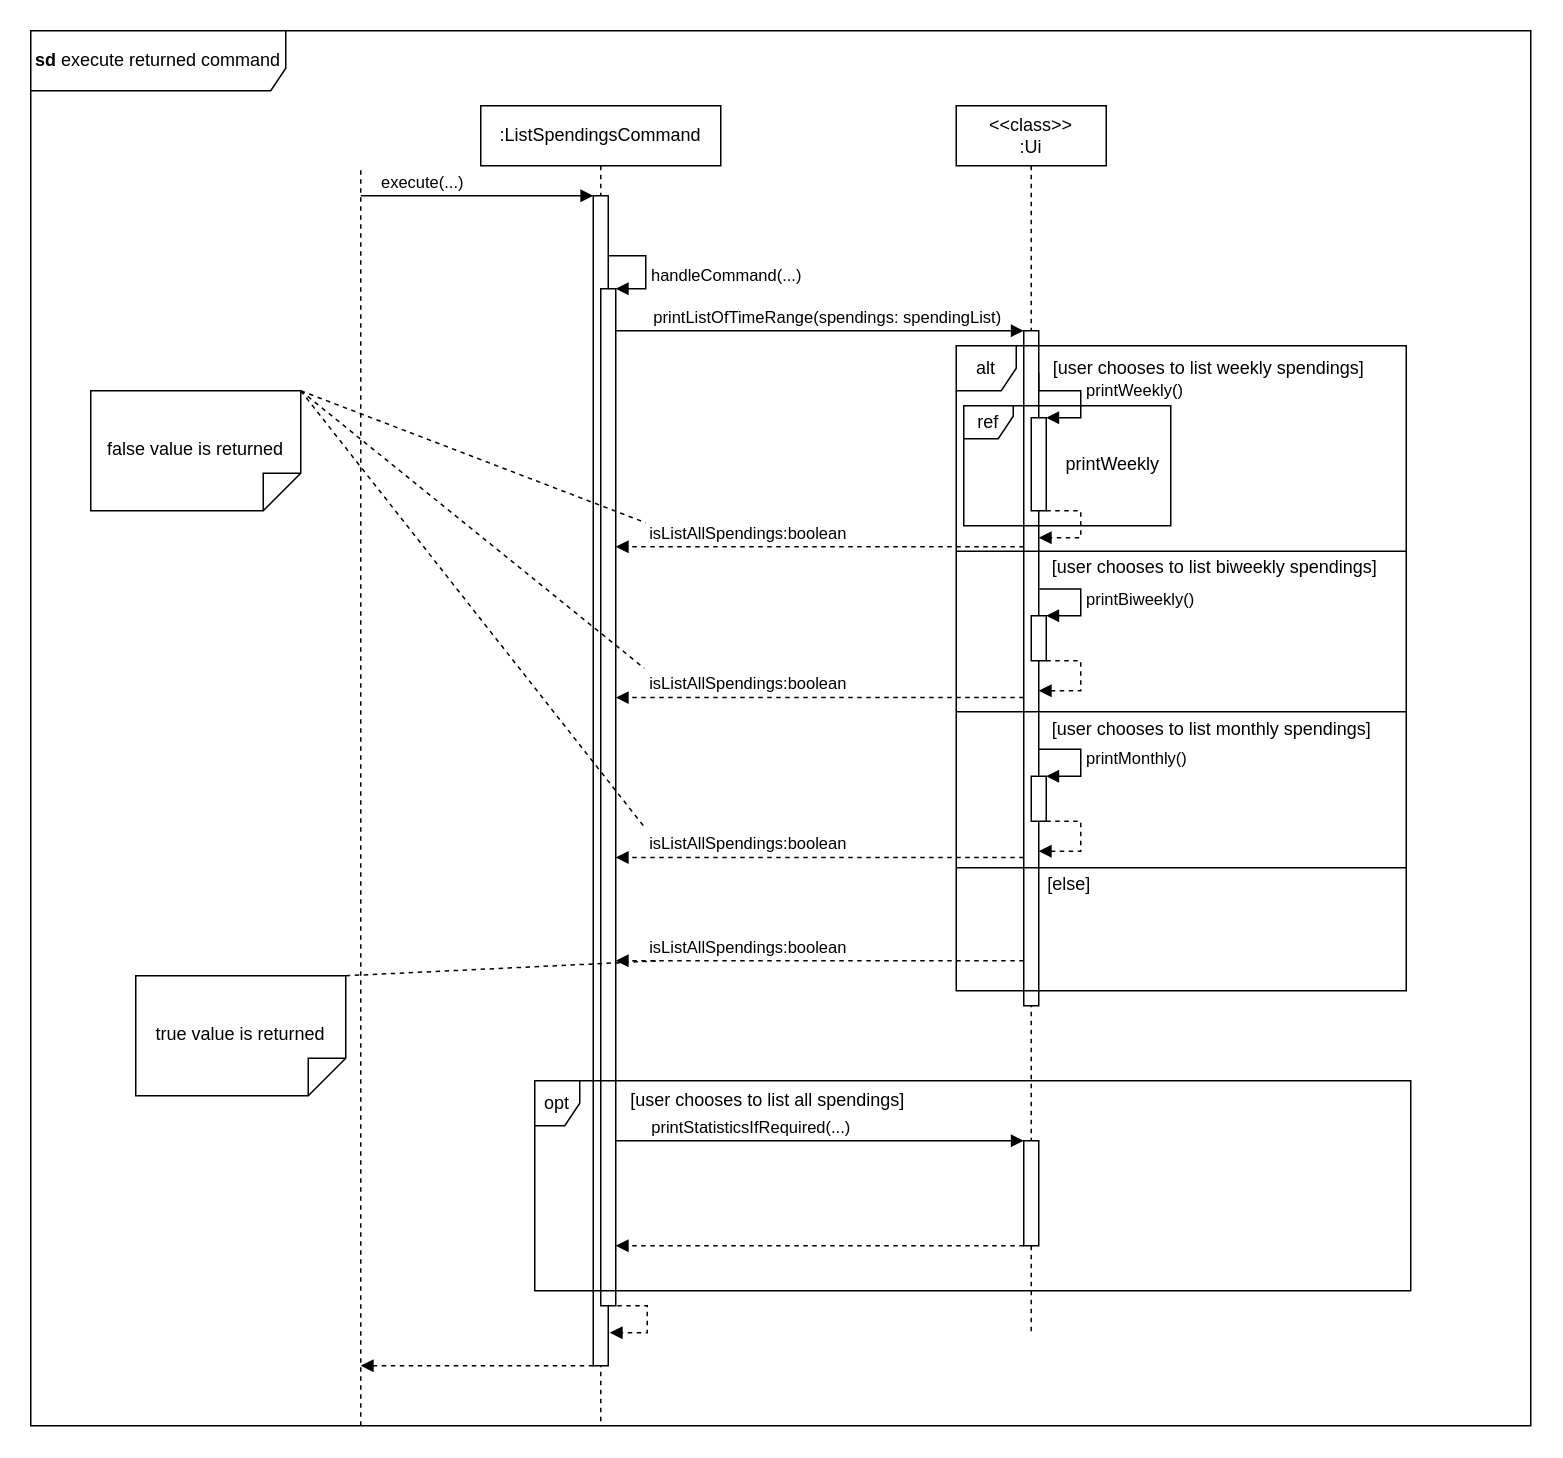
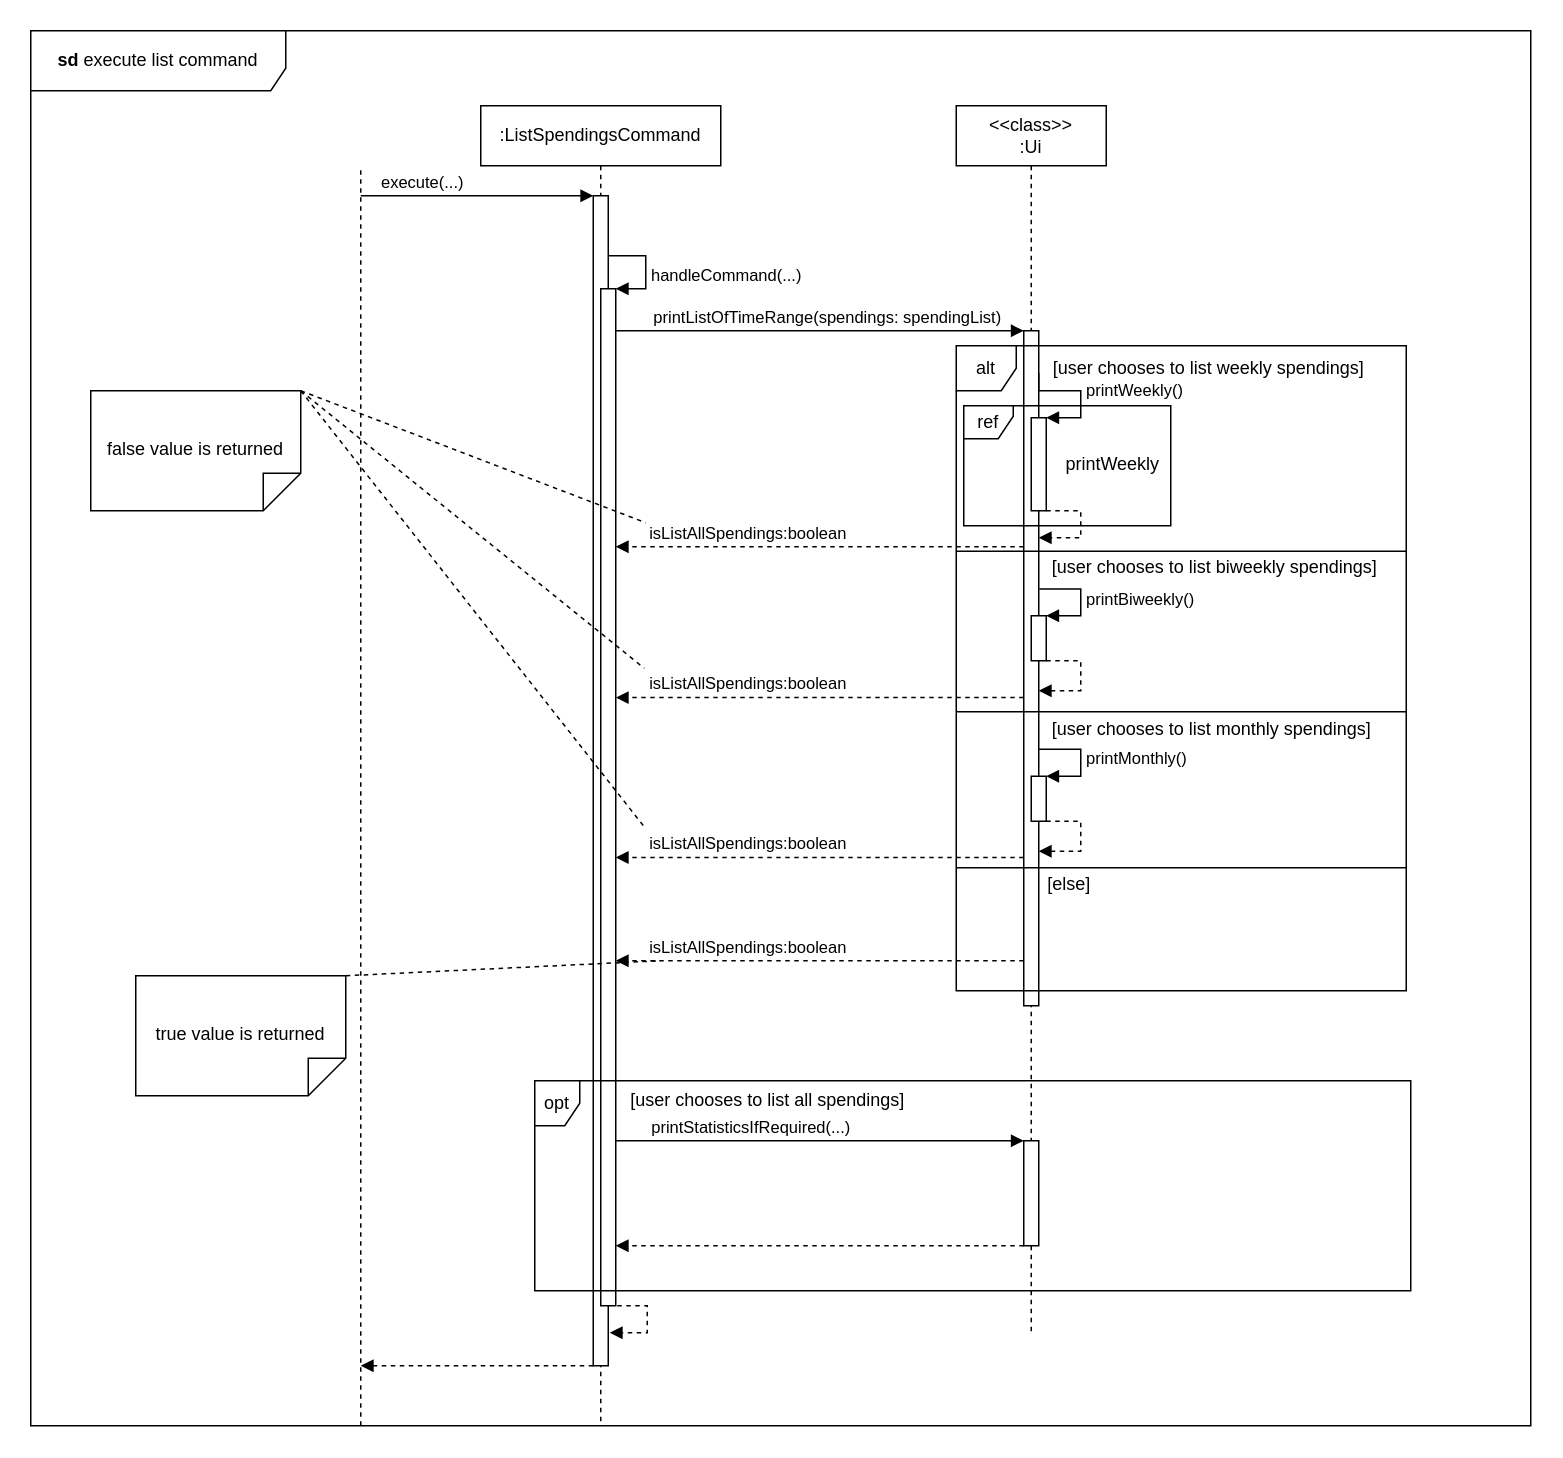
  <mxCell id="0" />
  <mxCell id="1" parent="0" />
  <mxCell id="2" value="" style="endArrow=none;dashed=1;html=1;rounded=0;" parent="1" edge="1"><mxGeometry width="50" height="50" relative="1" as="geometry"><mxPoint x="240" y="950" as="sourcePoint" /><mxPoint x="240" y="110" as="targetPoint" /></mxGeometry></mxCell>
  <mxCell id="3" value=":ListSpendingsCommand" style="shape=umlLifeline;perimeter=lifelinePerimeter;whiteSpace=wrap;html=1;container=1;dropTarget=0;collapsible=0;recursiveResize=0;outlineConnect=0;portConstraint=eastwest;newEdgeStyle={&quot;curved&quot;:0,&quot;rounded&quot;:0};" parent="1" vertex="1"><mxGeometry x="320" y="70" width="160" height="880" as="geometry" /></mxCell>
  <mxCell id="4" value="" style="html=1;points=[[0,0,0,0,5],[0,1,0,0,-5],[1,0,0,0,5],[1,1,0,0,-5]];perimeter=orthogonalPerimeter;outlineConnect=0;targetShapes=umlLifeline;portConstraint=eastwest;newEdgeStyle={&quot;curved&quot;:0,&quot;rounded&quot;:0};" parent="3" vertex="1"><mxGeometry x="75" y="60" width="10" height="780" as="geometry" /></mxCell>
  <mxCell id="5" value="" style="html=1;verticalAlign=bottom;labelBackgroundColor=none;endArrow=block;endFill=1;rounded=0;" parent="1" target="4" edge="1"><mxGeometry width="160" relative="1" as="geometry"><mxPoint x="240" y="130" as="sourcePoint" /><mxPoint x="380" y="130" as="targetPoint" /></mxGeometry></mxCell>
  <mxCell id="6" value="execute(...)" style="edgeLabel;html=1;align=center;verticalAlign=middle;resizable=0;points=[];" parent="5" vertex="1" connectable="0"><mxGeometry x="-0.382" relative="1" as="geometry"><mxPoint x="-8" y="-10" as="offset" /></mxGeometry></mxCell>
  <mxCell id="7" value="" style="html=1;points=[[0,0,0,0,5],[0,1,0,0,-5],[1,0,0,0,5],[1,1,0,0,-5]];perimeter=orthogonalPerimeter;outlineConnect=0;targetShapes=umlLifeline;portConstraint=eastwest;newEdgeStyle={&quot;curved&quot;:0,&quot;rounded&quot;:0};" parent="1" vertex="1"><mxGeometry x="400" y="192" width="10" height="678" as="geometry" /></mxCell>
  <mxCell id="8" value="handleCommand(...)" style="html=1;align=left;spacingLeft=2;endArrow=block;rounded=0;edgeStyle=orthogonalEdgeStyle;curved=0;rounded=0;" parent="1" source="4" edge="1"><mxGeometry x="0.129" relative="1" as="geometry"><mxPoint x="405" y="162" as="sourcePoint" /><Array as="points"><mxPoint x="430" y="170" /><mxPoint x="430" y="192" /></Array><mxPoint x="410" y="192" as="targetPoint" /><mxPoint as="offset" /></mxGeometry></mxCell>
  <mxCell id="9" value="" style="html=1;align=left;spacingLeft=2;endArrow=block;rounded=0;edgeStyle=orthogonalEdgeStyle;curved=0;rounded=0;dashed=1;" parent="1" edge="1"><mxGeometry x="0.129" relative="1" as="geometry"><mxPoint x="411" y="870" as="sourcePoint" /><Array as="points"><mxPoint x="431" y="870" /><mxPoint x="431" y="888" /></Array><mxPoint x="406" y="888" as="targetPoint" /><mxPoint as="offset" /></mxGeometry></mxCell>
  <mxCell id="10" value="&amp;lt;&amp;lt;class&amp;gt;&amp;gt;&lt;div&gt;:Ui&lt;/div&gt;" style="shape=umlLifeline;perimeter=lifelinePerimeter;whiteSpace=wrap;html=1;container=1;dropTarget=0;collapsible=0;recursiveResize=0;outlineConnect=0;portConstraint=eastwest;newEdgeStyle={&quot;curved&quot;:0,&quot;rounded&quot;:0};" parent="1" vertex="1"><mxGeometry x="637" y="70" width="100" height="820" as="geometry" /></mxCell>
  <mxCell id="11" value="" style="html=1;points=[[0,0,0,0,5],[0,1,0,0,-5],[1,0,0,0,5],[1,1,0,0,-5]];perimeter=orthogonalPerimeter;outlineConnect=0;targetShapes=umlLifeline;portConstraint=eastwest;newEdgeStyle={&quot;curved&quot;:0,&quot;rounded&quot;:0};" parent="10" vertex="1"><mxGeometry x="45" y="150" width="10" height="450" as="geometry" /></mxCell>
  <mxCell id="12" value="" style="html=1;verticalAlign=bottom;labelBackgroundColor=none;endArrow=block;endFill=1;rounded=0;" parent="1" target="11" edge="1"><mxGeometry width="160" relative="1" as="geometry"><mxPoint x="410" y="220" as="sourcePoint" /><mxPoint x="570" y="220" as="targetPoint" /></mxGeometry></mxCell>
  <mxCell id="13" value="printListOfTimeRange(spendings: spendingList)" style="edgeLabel;html=1;align=center;verticalAlign=middle;resizable=0;points=[];" parent="12" vertex="1" connectable="0"><mxGeometry x="0.378" relative="1" as="geometry"><mxPoint x="-47" y="-10" as="offset" /></mxGeometry></mxCell>
  <mxCell id="14" value="alt" style="shape=umlFrame;whiteSpace=wrap;html=1;pointerEvents=0;width=40;height=30;" parent="1" vertex="1"><mxGeometry x="637" y="230" width="300" height="430" as="geometry" /></mxCell>
  <mxCell id="15" value="[user chooses to list weekly spendings]" style="text;html=1;align=center;verticalAlign=middle;resizable=0;points=[];autosize=1;strokeColor=none;fillColor=none;" parent="1" vertex="1"><mxGeometry x="690" y="230" width="230" height="30" as="geometry" /></mxCell>
  <mxCell id="16" value="" style="html=1;points=[[0,0,0,0,5],[0,1,0,0,-5],[1,0,0,0,5],[1,1,0,0,-5]];perimeter=orthogonalPerimeter;outlineConnect=0;targetShapes=umlLifeline;portConstraint=eastwest;newEdgeStyle={&quot;curved&quot;:0,&quot;rounded&quot;:0};" parent="1" vertex="1"><mxGeometry x="687" y="278" width="10" height="62" as="geometry" /></mxCell>
  <mxCell id="17" value="printWeekly()" style="html=1;align=left;spacingLeft=2;endArrow=block;rounded=0;edgeStyle=orthogonalEdgeStyle;curved=0;rounded=0;" parent="1" edge="1"><mxGeometry x="-0.012" relative="1" as="geometry"><mxPoint x="692" y="248" as="sourcePoint" /><Array as="points"><mxPoint x="692" y="260" /><mxPoint x="720" y="260" /><mxPoint x="720" y="278" /></Array><mxPoint x="697" y="278" as="targetPoint" /><mxPoint as="offset" /></mxGeometry></mxCell>
  <mxCell id="18" value="" style="html=1;align=left;spacingLeft=2;endArrow=block;rounded=0;edgeStyle=orthogonalEdgeStyle;curved=0;rounded=0;dashed=1;" parent="1" source="16" target="11" edge="1"><mxGeometry x="-0.029" relative="1" as="geometry"><mxPoint x="707" y="340" as="sourcePoint" /><Array as="points"><mxPoint x="720" y="340" /><mxPoint x="720" y="358" /></Array><mxPoint x="712" y="358" as="targetPoint" /><mxPoint as="offset" /></mxGeometry></mxCell>
  <mxCell id="19" value="ref" style="shape=umlFrame;whiteSpace=wrap;html=1;pointerEvents=0;width=33;height=22;" parent="1" vertex="1"><mxGeometry x="642" y="270" width="138" height="80" as="geometry" /></mxCell>
  <mxCell id="20" value="printWeekly" style="text;html=1;align=center;verticalAlign=middle;resizable=0;points=[];autosize=1;strokeColor=none;fillColor=none;" parent="1" vertex="1"><mxGeometry x="696" y="294" width="90" height="30" as="geometry" /></mxCell>
  <mxCell id="21" value="" style="line;strokeWidth=1;fillColor=none;align=left;verticalAlign=middle;spacingTop=-1;spacingLeft=3;spacingRight=3;rotatable=0;labelPosition=right;points=[];portConstraint=eastwest;strokeColor=inherit;" parent="1" vertex="1"><mxGeometry x="637" y="363" width="300" height="8" as="geometry" /></mxCell>
  <mxCell id="22" value="[user chooses to list biweekly spendings]" style="text;html=1;align=center;verticalAlign=middle;resizable=0;points=[];autosize=1;strokeColor=none;fillColor=none;" parent="1" vertex="1"><mxGeometry x="689" y="363" width="240" height="30" as="geometry" /></mxCell>
  <mxCell id="23" value="" style="html=1;points=[[0,0,0,0,5],[0,1,0,0,-5],[1,0,0,0,5],[1,1,0,0,-5]];perimeter=orthogonalPerimeter;outlineConnect=0;targetShapes=umlLifeline;portConstraint=eastwest;newEdgeStyle={&quot;curved&quot;:0,&quot;rounded&quot;:0};" parent="1" vertex="1"><mxGeometry x="687" y="410" width="10" height="30" as="geometry" /></mxCell>
  <mxCell id="24" value="printBiweekly()" style="html=1;align=left;spacingLeft=2;endArrow=block;rounded=0;edgeStyle=orthogonalEdgeStyle;curved=0;rounded=0;exitX=0.014;exitY=0.974;exitDx=0;exitDy=0;exitPerimeter=0;" parent="1" source="22" edge="1"><mxGeometry x="-0.012" relative="1" as="geometry"><mxPoint x="692" y="380" as="sourcePoint" /><Array as="points"><mxPoint x="720" y="392" /><mxPoint x="720" y="410" /></Array><mxPoint x="697" y="410" as="targetPoint" /><mxPoint as="offset" /></mxGeometry></mxCell>
  <mxCell id="25" value="" style="html=1;align=left;spacingLeft=2;endArrow=block;rounded=0;edgeStyle=orthogonalEdgeStyle;curved=0;rounded=0;dashed=1;" parent="1" source="23" target="11" edge="1"><mxGeometry x="-0.029" relative="1" as="geometry"><mxPoint x="707" y="472" as="sourcePoint" /><Array as="points"><mxPoint x="720" y="440" /><mxPoint x="720" y="460" /></Array><mxPoint x="692" y="490" as="targetPoint" /><mxPoint as="offset" /></mxGeometry></mxCell>
  <mxCell id="26" value="" style="line;strokeWidth=1;fillColor=none;align=left;verticalAlign=middle;spacingTop=-1;spacingLeft=3;spacingRight=3;rotatable=0;labelPosition=right;points=[];portConstraint=eastwest;strokeColor=inherit;" parent="1" vertex="1"><mxGeometry x="637" y="470" width="300" height="8" as="geometry" /></mxCell>
  <mxCell id="27" value="[user chooses to list monthly spendings]" style="text;html=1;align=center;verticalAlign=middle;resizable=0;points=[];autosize=1;strokeColor=none;fillColor=none;" parent="1" vertex="1"><mxGeometry x="687" y="471" width="240" height="30" as="geometry" /></mxCell>
  <mxCell id="28" value="printMonthly()" style="html=1;align=left;spacingLeft=2;endArrow=block;rounded=0;edgeStyle=orthogonalEdgeStyle;curved=0;rounded=0;exitX=0.014;exitY=0.974;exitDx=0;exitDy=0;exitPerimeter=0;" parent="1" edge="1"><mxGeometry x="-0.012" relative="1" as="geometry"><mxPoint x="692" y="499" as="sourcePoint" /><Array as="points"><mxPoint x="720" y="499" /><mxPoint x="720" y="517" /></Array><mxPoint x="697" y="517" as="targetPoint" /><mxPoint as="offset" /></mxGeometry></mxCell>
  <mxCell id="29" value="" style="html=1;points=[[0,0,0,0,5],[0,1,0,0,-5],[1,0,0,0,5],[1,1,0,0,-5]];perimeter=orthogonalPerimeter;outlineConnect=0;targetShapes=umlLifeline;portConstraint=eastwest;newEdgeStyle={&quot;curved&quot;:0,&quot;rounded&quot;:0};" parent="1" vertex="1"><mxGeometry x="687" y="517" width="10" height="30" as="geometry" /></mxCell>
  <mxCell id="30" value="" style="html=1;align=left;spacingLeft=2;endArrow=block;rounded=0;edgeStyle=orthogonalEdgeStyle;curved=0;rounded=0;dashed=1;" parent="1" source="29" edge="1"><mxGeometry x="-0.029" relative="1" as="geometry"><mxPoint x="707" y="579" as="sourcePoint" /><Array as="points"><mxPoint x="720" y="547" /><mxPoint x="720" y="567" /></Array><mxPoint x="692" y="567" as="targetPoint" /><mxPoint as="offset" /></mxGeometry></mxCell>
  <mxCell id="31" value="" style="line;strokeWidth=1;fillColor=none;align=left;verticalAlign=middle;spacingTop=-1;spacingLeft=3;spacingRight=3;rotatable=0;labelPosition=right;points=[];portConstraint=eastwest;strokeColor=inherit;" parent="1" vertex="1"><mxGeometry x="637" y="574" width="300" height="8" as="geometry" /></mxCell>
  <mxCell id="32" value="[else]" style="text;html=1;align=center;verticalAlign=middle;resizable=0;points=[];autosize=1;strokeColor=none;fillColor=none;" parent="1" vertex="1"><mxGeometry x="687" y="574" width="50" height="30" as="geometry" /></mxCell>
  <mxCell id="33" value="" style="html=1;verticalAlign=bottom;labelBackgroundColor=none;endArrow=block;endFill=1;dashed=1;rounded=0;" parent="1" edge="1"><mxGeometry width="160" relative="1" as="geometry"><mxPoint x="682" y="364" as="sourcePoint" /><mxPoint x="410" y="364" as="targetPoint" /></mxGeometry></mxCell>
  <mxCell id="34" value="isListAllSpendings:boolean" style="edgeLabel;html=1;align=center;verticalAlign=middle;resizable=0;points=[];" parent="33" vertex="1" connectable="0"><mxGeometry x="0.108" y="-3" relative="1" as="geometry"><mxPoint x="-34" y="-7" as="offset" /></mxGeometry></mxCell>
  <mxCell id="35" value="" style="html=1;verticalAlign=bottom;labelBackgroundColor=none;endArrow=block;endFill=1;dashed=1;rounded=0;" parent="1" edge="1"><mxGeometry width="160" relative="1" as="geometry"><mxPoint x="682" y="464.58" as="sourcePoint" /><mxPoint x="410" y="464.58" as="targetPoint" /></mxGeometry></mxCell>
  <mxCell id="36" value="isListAllSpendings:boolean" style="edgeLabel;html=1;align=center;verticalAlign=middle;resizable=0;points=[];" parent="35" vertex="1" connectable="0"><mxGeometry x="0.108" y="-3" relative="1" as="geometry"><mxPoint x="-34" y="-7" as="offset" /></mxGeometry></mxCell>
  <mxCell id="37" value="" style="html=1;verticalAlign=bottom;labelBackgroundColor=none;endArrow=block;endFill=1;dashed=1;rounded=0;" parent="1" edge="1"><mxGeometry width="160" relative="1" as="geometry"><mxPoint x="682" y="571.17" as="sourcePoint" /><mxPoint x="410" y="571.17" as="targetPoint" /></mxGeometry></mxCell>
  <mxCell id="38" value="isListAllSpendings:boolean" style="edgeLabel;html=1;align=center;verticalAlign=middle;resizable=0;points=[];" parent="37" vertex="1" connectable="0"><mxGeometry x="0.108" y="-3" relative="1" as="geometry"><mxPoint x="-34" y="-7" as="offset" /></mxGeometry></mxCell>
  <mxCell id="39" value="" style="html=1;verticalAlign=bottom;labelBackgroundColor=none;endArrow=block;endFill=1;dashed=1;rounded=0;" parent="1" edge="1"><mxGeometry width="160" relative="1" as="geometry"><mxPoint x="682" y="640" as="sourcePoint" /><mxPoint x="410" y="640" as="targetPoint" /></mxGeometry></mxCell>
  <mxCell id="40" value="isListAllSpendings:boolean" style="edgeLabel;html=1;align=center;verticalAlign=middle;resizable=0;points=[];" parent="39" vertex="1" connectable="0"><mxGeometry x="0.108" y="-3" relative="1" as="geometry"><mxPoint x="-34" y="-7" as="offset" /></mxGeometry></mxCell>
  <mxCell id="41" value="false value is returned" style="shape=note2;boundedLbl=1;whiteSpace=wrap;html=1;size=25;verticalAlign=top;align=center;flipV=1;" parent="1" vertex="1"><mxGeometry x="60" y="260" width="140" height="80" as="geometry" /></mxCell>
  <mxCell id="42" value="" style="endArrow=none;startArrow=none;endFill=0;startFill=0;endSize=8;html=1;verticalAlign=bottom;dashed=1;labelBackgroundColor=none;rounded=0;exitX=1;exitY=1;exitDx=0;exitDy=0;exitPerimeter=0;" parent="1" source="41" edge="1"><mxGeometry width="160" relative="1" as="geometry"><mxPoint x="389" y="294" as="sourcePoint" /><mxPoint x="430" y="348" as="targetPoint" /></mxGeometry></mxCell>
  <mxCell id="43" value="" style="endArrow=none;startArrow=none;endFill=0;startFill=0;endSize=8;html=1;verticalAlign=bottom;dashed=1;labelBackgroundColor=none;rounded=0;exitX=1;exitY=1;exitDx=0;exitDy=0;exitPerimeter=0;" parent="1" source="41" edge="1"><mxGeometry width="160" relative="1" as="geometry"><mxPoint x="330" y="333" as="sourcePoint" /><mxPoint x="429" y="445" as="targetPoint" /></mxGeometry></mxCell>
  <mxCell id="44" value="" style="endArrow=none;startArrow=none;endFill=0;startFill=0;endSize=8;html=1;verticalAlign=bottom;dashed=1;labelBackgroundColor=none;rounded=0;exitX=1;exitY=1;exitDx=0;exitDy=0;exitPerimeter=0;" parent="1" source="41" edge="1"><mxGeometry width="160" relative="1" as="geometry"><mxPoint x="390" y="417" as="sourcePoint" /><mxPoint x="430" y="552" as="targetPoint" /></mxGeometry></mxCell>
  <mxCell id="45" value="true value is returned" style="shape=note2;boundedLbl=1;whiteSpace=wrap;html=1;size=25;verticalAlign=top;align=center;flipV=1;" parent="1" vertex="1"><mxGeometry x="90" y="650" width="140" height="80" as="geometry" /></mxCell>
  <mxCell id="46" value="" style="endArrow=none;startArrow=none;endFill=0;startFill=0;endSize=8;html=1;verticalAlign=bottom;dashed=1;labelBackgroundColor=none;rounded=0;exitX=1;exitY=1;exitDx=0;exitDy=0;exitPerimeter=0;" parent="1" source="45" edge="1"><mxGeometry width="160" relative="1" as="geometry"><mxPoint x="260" y="710" as="sourcePoint" /><mxPoint x="440" y="640" as="targetPoint" /></mxGeometry></mxCell>
  <mxCell id="47" value="opt" style="shape=umlFrame;whiteSpace=wrap;html=1;pointerEvents=0;recursiveResize=0;container=1;collapsible=0;width=30;height=30;" parent="1" vertex="1"><mxGeometry x="356" y="720" width="584" height="140" as="geometry" /></mxCell>
  <mxCell id="48" value="printStatisticsIfRequired(...)" style="html=1;verticalAlign=bottom;endArrow=block;curved=0;rounded=0;" parent="47" target="49" edge="1"><mxGeometry x="-0.338" width="80" relative="1" as="geometry"><mxPoint x="54" y="40" as="sourcePoint" /><mxPoint x="134" y="40" as="targetPoint" /><mxPoint as="offset" /></mxGeometry></mxCell>
  <mxCell id="49" value="" style="html=1;points=[[0,0,0,0,5],[0,1,0,0,-5],[1,0,0,0,5],[1,1,0,0,-5]];perimeter=orthogonalPerimeter;outlineConnect=0;targetShapes=umlLifeline;portConstraint=eastwest;newEdgeStyle={&quot;curved&quot;:0,&quot;rounded&quot;:0};" parent="47" vertex="1"><mxGeometry x="326" y="40" width="10" height="70" as="geometry" /></mxCell>
  <mxCell id="50" value="[user chooses to list all spendings]" style="text;html=1;align=center;verticalAlign=middle;resizable=0;points=[];autosize=1;strokeColor=none;fillColor=none;" parent="1" vertex="1"><mxGeometry x="406" y="718" width="210" height="30" as="geometry" /></mxCell>
  <mxCell id="51" value="" style="html=1;verticalAlign=bottom;labelBackgroundColor=none;endArrow=block;endFill=1;dashed=1;rounded=0;" parent="1" edge="1"><mxGeometry width="160" relative="1" as="geometry"><mxPoint x="682" y="830" as="sourcePoint" /><mxPoint x="410" y="830" as="targetPoint" /></mxGeometry></mxCell>
  <mxCell id="52" value="" style="html=1;verticalAlign=bottom;labelBackgroundColor=none;endArrow=block;endFill=1;dashed=1;rounded=0;" parent="1" source="4" edge="1"><mxGeometry width="160" relative="1" as="geometry"><mxPoint x="380" y="910" as="sourcePoint" /><mxPoint x="240" y="910" as="targetPoint" /></mxGeometry></mxCell>
- <mxCell id="53" value="&lt;b&gt;sd&lt;/b&gt;&amp;nbsp;execute returned command" style="shape=umlFrame;whiteSpace=wrap;html=1;pointerEvents=0;width=170;height=40;" parent="1" vertex="1"><mxGeometry x="20" y="20" width="1000" height="930" as="geometry" /></mxCell>
+ <mxCell id="53" value="&lt;b&gt;sd&lt;/b&gt;&amp;nbsp;execute list command" style="shape=umlFrame;whiteSpace=wrap;html=1;pointerEvents=0;width=170;height=40;" parent="1" vertex="1"><mxGeometry x="20" y="20" width="1000" height="930" as="geometry" /></mxCell>
